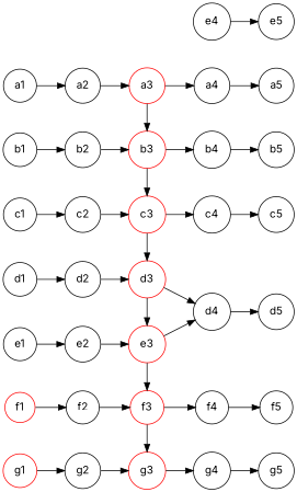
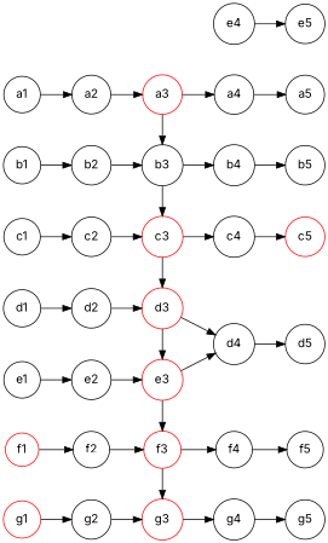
  digraph {
    fontname=Inter
    nodesep=.5
    rankdir=LR
    node [fontname=Inter shape=circle]
    edge [fontname=Inter]
    a5 [width=.1]
    b5 [width=.1]
-   c5 [width=.1]
+   c5 [width=.1 color=red]
    d5 [width=.1]
    e5 [width=.1]
    f5 [width=.1]
    g5 [width=.1]
    a4 [width=.1]
    b4 [width=.1]
    c4 [width=.1]
    d4 [width=.1]
    e4 [width=.1]
    f4 [width=.1]
    g4 [width=.1]
    a3 [color=red width=.1]
-   b3 [color=red width=.1]
+   b3 [color=black width=.1]
    c3 [color=red width=.1]
    d3 [color=red width=.1]
    e3 [color=red width=.1]
    f3 [color=red width=.1]
    g3 [color=red width=.1]
    a2 [width=.1]
    b2 [width=.1]
    c2 [width=.1]
    d2 [width=.1]
    e2 [width=.1]
    f2 [width=.1]
    g2 [width=.1]
    a1 [width=.1]
    b1 [width=.1]
    c1 [width=.1]
    d1 [width=.1]
    e1 [width=.1]
    f1 [color=red width=.1]
    g1 [color=red width=.1]
    subgraph sub_1 {
      rank=same
      a5
      b5
      c5
      d5
      e5
      f5
      g5
    }
    subgraph sub_2 {
      rank=same
      a4
      b4
      c4
      d4
      e4
      f4
      g4
    }
    subgraph sub_3 {
      rank=same
      a3
      b3
      c3
      d3
      e3
      f3
      g3
    }
    subgraph sub_4 {
      rank=same
      a2
      b2
      c2
      d2
      e2
      f2
      g2
    }
    subgraph sub_5 {
      rank=same
      a1
      b1
      c1
      d1
      e1
      f1
      g1
    }
    a4 -> a5
    b4 -> b5
    c4 -> c5
    d4 -> d5
    e4 -> e5
    f4 -> f5
    g4 -> g5
    a3 -> a4
    a3 -> b3
    b3 -> b4
    b3 -> c3
    c3 -> c4
    c3 -> d3
    d3 -> d4
    d3 -> e3
    e3 -> d4
    e3 -> f3
    f3 -> f4
    f3 -> g3
    g3 -> g4
    a2 -> a3
    b2 -> b3
    c2 -> c3
    d2 -> d3
    e2 -> e3
    f2 -> f3
    g2 -> g3
    a1 -> a2
    b1 -> b2
    c1 -> c2
    d1 -> d2
    e1 -> e2
    f1 -> f2
    g1 -> g2
  }
